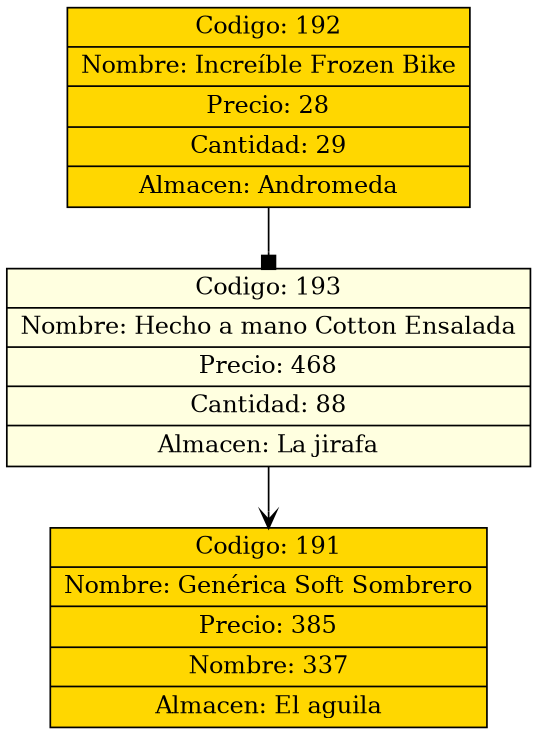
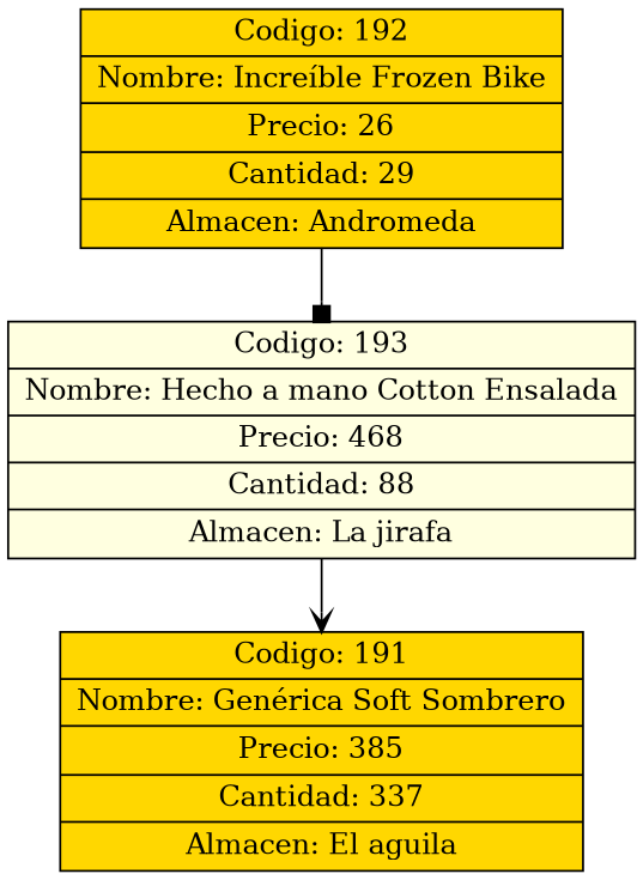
  digraph {
    node [fillcolor=gold shape=record style=filled]
-   n1 [label="{ Codigo: 192 | Nombre: Increíble Frozen Bike | Precio: 28 | Cantidad: 29 | Almacen: Andromeda}"]
+   n1 [label="{ Codigo: 192 | Nombre: Increíble Frozen Bike | Precio: 26 | Cantidad: 29 | Almacen: Andromeda}"]
    n2 [fillcolor=lightyellow label="{ Codigo: 193 | Nombre: Hecho a mano Cotton Ensalada | Precio: 468 | Cantidad: 88 | Almacen: La jirafa}"]
-   n3 [label="{ Codigo: 191 | Nombre: Genérica Soft Sombrero | Precio: 385 | Nombre: 337 | Almacen: El aguila}"]
+   n3 [label="{ Codigo: 191 | Nombre: Genérica Soft Sombrero | Precio: 385 | Cantidad: 337 | Almacen: El aguila}"]
    n1 -> n2 [arrowhead=box]
    n2 -> n3 [arrowhead=vee]
  }
